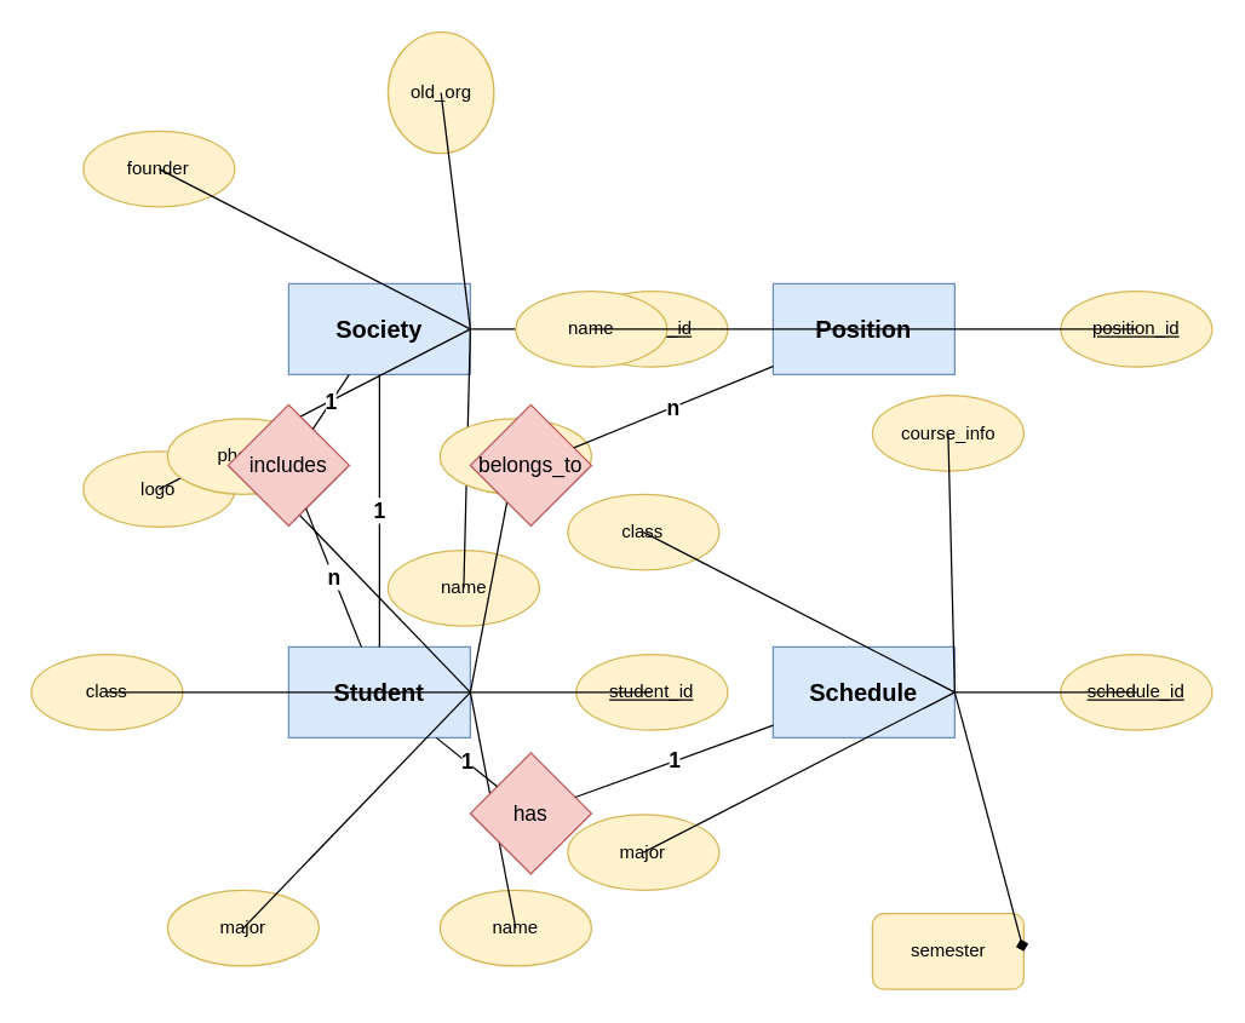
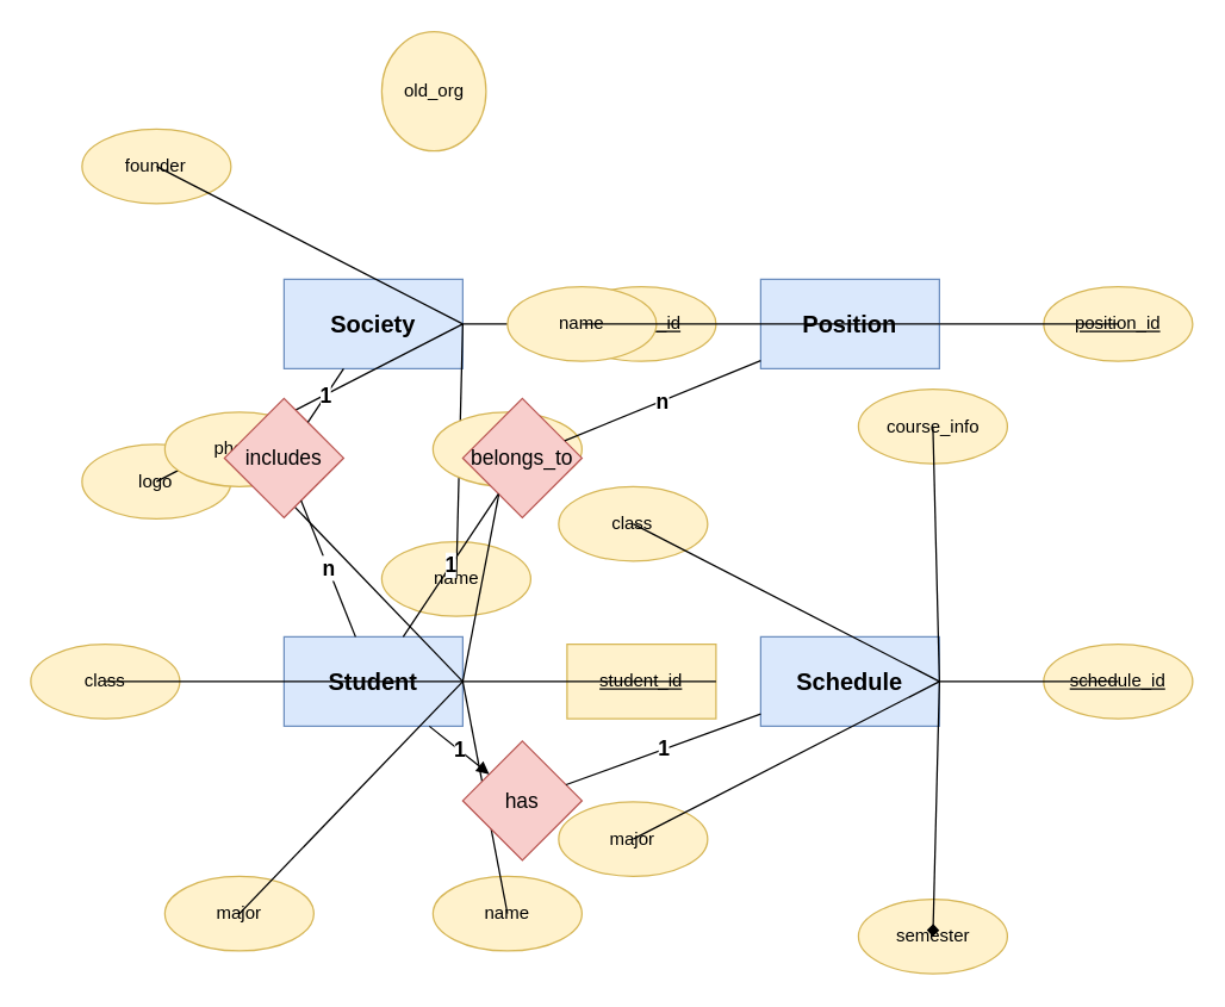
  <mxCell id="0" />
  <mxCell id="1" parent="0" />
  <mxCell id="2" value="Society" style="rounded=0;whiteSpace=wrap;html=1;fillColor=#dae8fc;strokeColor=#6c8ebf;fontSize=16;fontStyle=1;" vertex="1" parent="1"><mxGeometry x="190" y="187" width="120" height="60" as="geometry" /></mxCell>
  <mxCell id="3" value="society_id" style="ellipse;whiteSpace=wrap;html=1;fillColor=#fff2cc;strokeColor=#d6b656;fontStyle=4;" vertex="1" parent="1"><mxGeometry x="380" y="192" width="100" height="50" as="geometry" /></mxCell>
  <mxCell id="4" style="endArrow=none;html=1;rounded=0;exitX=0.5;exitY=0.5;exitDx=0;exitDy=0;entryX=0.5;entryY=0.5;entryDx=0;entryDy=0;" edge="1" parent="1" source="2" target="3"><mxGeometry relative="1" as="geometry" /></mxCell>
  <mxCell id="5" value="name" style="ellipse;whiteSpace=wrap;html=1;fillColor=#fff2cc;strokeColor=#d6b656;" vertex="1" parent="1"><mxGeometry x="255.623" y="363.19" width="100" height="50" as="geometry" /></mxCell>
  <mxCell id="6" style="endArrow=none;html=1;rounded=0;exitX=0.5;exitY=0.5;exitDx=0;exitDy=0;entryX=0.5;entryY=0.5;entryDx=0;entryDy=0;" edge="1" parent="1" source="2" target="5"><mxGeometry relative="1" as="geometry" /></mxCell>
  <mxCell id="7" value="logo" style="ellipse;whiteSpace=wrap;html=1;fillColor=#fff2cc;strokeColor=#d6b656;" vertex="1" parent="1"><mxGeometry x="54.377" y="297.801" width="100" height="50" as="geometry" /></mxCell>
  <mxCell id="8" style="endArrow=none;html=1;rounded=0;exitX=0.5;exitY=0.5;exitDx=0;exitDy=0;entryX=0.5;entryY=0.5;entryDx=0;entryDy=0;" edge="1" parent="1" source="2" target="7"><mxGeometry relative="1" as="geometry" /></mxCell>
  <mxCell id="9" value="founder" style="ellipse;whiteSpace=wrap;html=1;fillColor=#fff2cc;strokeColor=#d6b656;" vertex="1" parent="1"><mxGeometry x="54.377" y="86.199" width="100" height="50" as="geometry" /></mxCell>
  <mxCell id="10" style="endArrow=none;html=1;rounded=0;exitX=0.5;exitY=0.5;exitDx=0;exitDy=0;entryX=0.5;entryY=0.5;entryDx=0;entryDy=0;" edge="1" parent="1" source="2" target="9"><mxGeometry relative="1" as="geometry" /></mxCell>
  <mxCell id="11" value="old_org" style="ellipse;whiteSpace=wrap;html=1;fillColor=#fff2cc;strokeColor=#d6b656;" vertex="1" parent="1"><mxGeometry x="255.623" y="20.81" width="70" height="80" as="geometry" /></mxCell>
- <mxCell id="12" style="endArrow=none;html=1;rounded=0;exitX=0.5;exitY=0.5;exitDx=0;exitDy=0;entryX=0.5;entryY=0.5;entryDx=0;entryDy=0;" edge="1" parent="1" source="2" target="11"><mxGeometry relative="1" as="geometry" /></mxCell>
  <mxCell id="13" value="Position" style="rounded=0;whiteSpace=wrap;html=1;fillColor=#dae8fc;strokeColor=#6c8ebf;fontSize=16;fontStyle=1;" vertex="1" parent="1"><mxGeometry x="510" y="187" width="120" height="60" as="geometry" /></mxCell>
  <mxCell id="14" value="position_id" style="ellipse;whiteSpace=wrap;html=1;fillColor=#fff2cc;strokeColor=#d6b656;fontStyle=4;" vertex="1" parent="1"><mxGeometry x="700" y="192" width="100" height="50" as="geometry" /></mxCell>
  <mxCell id="15" style="endArrow=none;html=1;rounded=0;exitX=0.5;exitY=0.5;exitDx=0;exitDy=0;entryX=0.5;entryY=0.5;entryDx=0;entryDy=0;" edge="1" parent="1" source="13" target="14"><mxGeometry relative="1" as="geometry" /></mxCell>
  <mxCell id="16" value="name" style="ellipse;whiteSpace=wrap;html=1;fillColor=#fff2cc;strokeColor=#d6b656;" vertex="1" parent="1"><mxGeometry x="340" y="192" width="100" height="50" as="geometry" /></mxCell>
  <mxCell id="17" style="endArrow=none;html=1;rounded=0;exitX=0.5;exitY=0.5;exitDx=0;exitDy=0;entryX=0.5;entryY=0.5;entryDx=0;entryDy=0;" edge="1" parent="1" source="13" target="16"><mxGeometry relative="1" as="geometry" /></mxCell>
  <mxCell id="18" value="Student" style="rounded=0;whiteSpace=wrap;html=1;fillColor=#dae8fc;strokeColor=#6c8ebf;fontSize=16;fontStyle=1;" vertex="1" parent="1"><mxGeometry x="190" y="427" width="120" height="60" as="geometry" /></mxCell>
- <mxCell id="19" value="student_id" style="ellipse;whiteSpace=wrap;html=1;fillColor=#fff2cc;strokeColor=#d6b656;fontStyle=4;" vertex="1" parent="1"><mxGeometry x="380" y="432" width="100" height="50" as="geometry" /></mxCell>
+ <mxCell id="19" value="student_id" style="whiteSpace=wrap;html=1;fillColor=#fff2cc;strokeColor=#d6b656;fontStyle=4;rounded=0;" vertex="1" parent="1"><mxGeometry x="380" y="432" width="100" height="50" as="geometry" /></mxCell>
  <mxCell id="20" style="endArrow=none;html=1;rounded=0;exitX=0.5;exitY=0.5;exitDx=0;exitDy=0;entryX=0.5;entryY=0.5;entryDx=0;entryDy=0;" edge="1" parent="1" source="18" target="19"><mxGeometry relative="1" as="geometry" /></mxCell>
  <mxCell id="21" value="name" style="ellipse;whiteSpace=wrap;html=1;fillColor=#fff2cc;strokeColor=#d6b656;" vertex="1" parent="1"><mxGeometry x="290" y="587.885" width="100" height="50" as="geometry" /></mxCell>
  <mxCell id="22" style="endArrow=none;html=1;rounded=0;exitX=0.5;exitY=0.5;exitDx=0;exitDy=0;entryX=0.5;entryY=0.5;entryDx=0;entryDy=0;" edge="1" parent="1" source="18" target="21"><mxGeometry relative="1" as="geometry" /></mxCell>
  <mxCell id="23" value="major" style="ellipse;whiteSpace=wrap;html=1;fillColor=#fff2cc;strokeColor=#d6b656;" vertex="1" parent="1"><mxGeometry x="110" y="587.885" width="100" height="50" as="geometry" /></mxCell>
  <mxCell id="24" style="endArrow=none;html=1;rounded=0;exitX=0.5;exitY=0.5;exitDx=0;exitDy=0;entryX=0.5;entryY=0.5;entryDx=0;entryDy=0;" edge="1" parent="1" source="18" target="23"><mxGeometry relative="1" as="geometry" /></mxCell>
  <mxCell id="25" value="class" style="ellipse;whiteSpace=wrap;html=1;fillColor=#fff2cc;strokeColor=#d6b656;" vertex="1" parent="1"><mxGeometry x="20" y="432" width="100" height="50" as="geometry" /></mxCell>
  <mxCell id="26" style="endArrow=none;html=1;rounded=0;exitX=0.5;exitY=0.5;exitDx=0;exitDy=0;entryX=0.5;entryY=0.5;entryDx=0;entryDy=0;" edge="1" parent="1" source="18" target="25"><mxGeometry relative="1" as="geometry" /></mxCell>
  <mxCell id="27" value="phone" style="ellipse;whiteSpace=wrap;html=1;fillColor=#fff2cc;strokeColor=#d6b656;" vertex="1" parent="1"><mxGeometry x="110" y="276.115" width="100" height="50" as="geometry" /></mxCell>
  <mxCell id="28" style="endArrow=none;html=1;rounded=0;exitX=0.5;exitY=0.5;exitDx=0;exitDy=0;entryX=0.5;entryY=0.5;entryDx=0;entryDy=0;" edge="1" parent="1" source="18" target="27"><mxGeometry relative="1" as="geometry" /></mxCell>
  <mxCell id="29" value="dorm" style="ellipse;whiteSpace=wrap;html=1;fillColor=#fff2cc;strokeColor=#d6b656;" vertex="1" parent="1"><mxGeometry x="290" y="276.115" width="100" height="50" as="geometry" /></mxCell>
  <mxCell id="30" style="endArrow=none;html=1;rounded=0;exitX=0.5;exitY=0.5;exitDx=0;exitDy=0;entryX=0.5;entryY=0.5;entryDx=0;entryDy=0;" edge="1" parent="1" source="18" target="29"><mxGeometry relative="1" as="geometry" /></mxCell>
  <mxCell id="31" value="Schedule" style="rounded=0;whiteSpace=wrap;html=1;fillColor=#dae8fc;strokeColor=#6c8ebf;fontSize=16;fontStyle=1;" vertex="1" parent="1"><mxGeometry x="510" y="427" width="120" height="60" as="geometry" /></mxCell>
  <mxCell id="32" value="schedule_id" style="ellipse;whiteSpace=wrap;html=1;fillColor=#fff2cc;strokeColor=#d6b656;fontStyle=4;" vertex="1" parent="1"><mxGeometry x="700" y="432" width="100" height="50" as="geometry" /></mxCell>
  <mxCell id="33" style="endArrow=none;html=1;rounded=0;exitX=0.5;exitY=0.5;exitDx=0;exitDy=0;entryX=0.5;entryY=0.5;entryDx=0;entryDy=0;" edge="1" parent="1" source="31" target="32"><mxGeometry relative="1" as="geometry" /></mxCell>
- <mxCell id="34" value="semester" style="whiteSpace=wrap;html=1;fillColor=#fff2cc;strokeColor=#d6b656;rounded=1;" vertex="1" parent="1"><mxGeometry x="575.623" y="603.19" width="100" height="50" as="geometry" /></mxCell>
+ <mxCell id="34" value="semester" style="ellipse;whiteSpace=wrap;html=1;fillColor=#fff2cc;strokeColor=#d6b656;" vertex="1" parent="1"><mxGeometry x="575.623" y="603.19" width="100" height="50" as="geometry" /></mxCell>
  <mxCell id="35" style="endArrow=diamond;html=1;rounded=0;exitX=0.5;exitY=0.5;exitDx=0;exitDy=0;entryX=0.5;entryY=0.5;entryDx=0;entryDy=0;" edge="1" parent="1" source="31" target="34"><mxGeometry relative="1" as="geometry" /></mxCell>
  <mxCell id="36" value="major" style="ellipse;whiteSpace=wrap;html=1;fillColor=#fff2cc;strokeColor=#d6b656;" vertex="1" parent="1"><mxGeometry x="374.377" y="537.801" width="100" height="50" as="geometry" /></mxCell>
  <mxCell id="37" style="endArrow=none;html=1;rounded=0;exitX=0.5;exitY=0.5;exitDx=0;exitDy=0;entryX=0.5;entryY=0.5;entryDx=0;entryDy=0;" edge="1" parent="1" source="31" target="36"><mxGeometry relative="1" as="geometry" /></mxCell>
  <mxCell id="38" value="class" style="ellipse;whiteSpace=wrap;html=1;fillColor=#fff2cc;strokeColor=#d6b656;" vertex="1" parent="1"><mxGeometry x="374.377" y="326.199" width="100" height="50" as="geometry" /></mxCell>
  <mxCell id="39" style="endArrow=none;html=1;rounded=0;exitX=0.5;exitY=0.5;exitDx=0;exitDy=0;entryX=0.5;entryY=0.5;entryDx=0;entryDy=0;" edge="1" parent="1" source="31" target="38"><mxGeometry relative="1" as="geometry" /></mxCell>
  <mxCell id="40" value="course_info" style="ellipse;whiteSpace=wrap;html=1;fillColor=#fff2cc;strokeColor=#d6b656;" vertex="1" parent="1"><mxGeometry x="575.623" y="260.81" width="100" height="50" as="geometry" /></mxCell>
  <mxCell id="41" style="endArrow=none;html=1;rounded=0;exitX=0.5;exitY=0.5;exitDx=0;exitDy=0;entryX=0.5;entryY=0.5;entryDx=0;entryDy=0;" edge="1" parent="1" source="31" target="40"><mxGeometry relative="1" as="geometry" /></mxCell>
  <mxCell id="42" value="belongs_to" style="rhombus;whiteSpace=wrap;html=1;fillColor=#f8cecc;strokeColor=#b85450;fontSize=14;" vertex="1" parent="1"><mxGeometry x="310" y="267" width="80" height="80" as="geometry" /></mxCell>
- <mxCell id="43" value="1" style="endArrow=none;html=1;rounded=0;fontSize=14;fontStyle=1;labelBackgroundColor=#FFFFFF;" edge="1" parent="1" source="18" target="2"><mxGeometry relative="1" as="geometry" /></mxCell>
+ <mxCell id="43" value="1" style="endArrow=none;html=1;rounded=0;fontSize=14;fontStyle=1;labelBackgroundColor=#FFFFFF;" edge="1" parent="1" source="18" target="42"><mxGeometry relative="1" as="geometry" /></mxCell>
  <mxCell id="44" value="n" style="endArrow=none;html=1;rounded=0;fontSize=14;fontStyle=1;labelBackgroundColor=#FFFFFF;" edge="1" parent="1" source="42" target="13"><mxGeometry relative="1" as="geometry" /></mxCell>
  <mxCell id="45" value="includes" style="rhombus;whiteSpace=wrap;html=1;fillColor=#f8cecc;strokeColor=#b85450;fontSize=14;" vertex="1" parent="1"><mxGeometry x="150" y="267" width="80" height="80" as="geometry" /></mxCell>
  <mxCell id="46" value="1" style="endArrow=none;html=1;rounded=0;fontSize=14;fontStyle=1;labelBackgroundColor=#FFFFFF;" edge="1" parent="1" source="2" target="45"><mxGeometry relative="1" as="geometry" /></mxCell>
  <mxCell id="47" value="n" style="endArrow=none;html=1;rounded=0;fontSize=14;fontStyle=1;labelBackgroundColor=#FFFFFF;" edge="1" parent="1" source="45" target="18"><mxGeometry relative="1" as="geometry" /></mxCell>
  <mxCell id="48" value="has" style="rhombus;whiteSpace=wrap;html=1;fillColor=#f8cecc;strokeColor=#b85450;fontSize=14;" vertex="1" parent="1"><mxGeometry x="310" y="497" width="80" height="80" as="geometry" /></mxCell>
- <mxCell id="49" value="1" style="endArrow=none;html=1;rounded=0;fontSize=14;fontStyle=1;labelBackgroundColor=#FFFFFF;" edge="1" parent="1" source="18" target="48"><mxGeometry relative="1" as="geometry" /></mxCell>
+ <mxCell id="49" value="1" style="endArrow=block;html=1;rounded=0;fontSize=14;fontStyle=1;labelBackgroundColor=#FFFFFF;" edge="1" parent="1" source="18" target="48"><mxGeometry relative="1" as="geometry" /></mxCell>
  <mxCell id="50" value="1" style="endArrow=none;html=1;rounded=0;fontSize=14;fontStyle=1;labelBackgroundColor=#FFFFFF;" edge="1" parent="1" source="48" target="31"><mxGeometry relative="1" as="geometry" /></mxCell>
